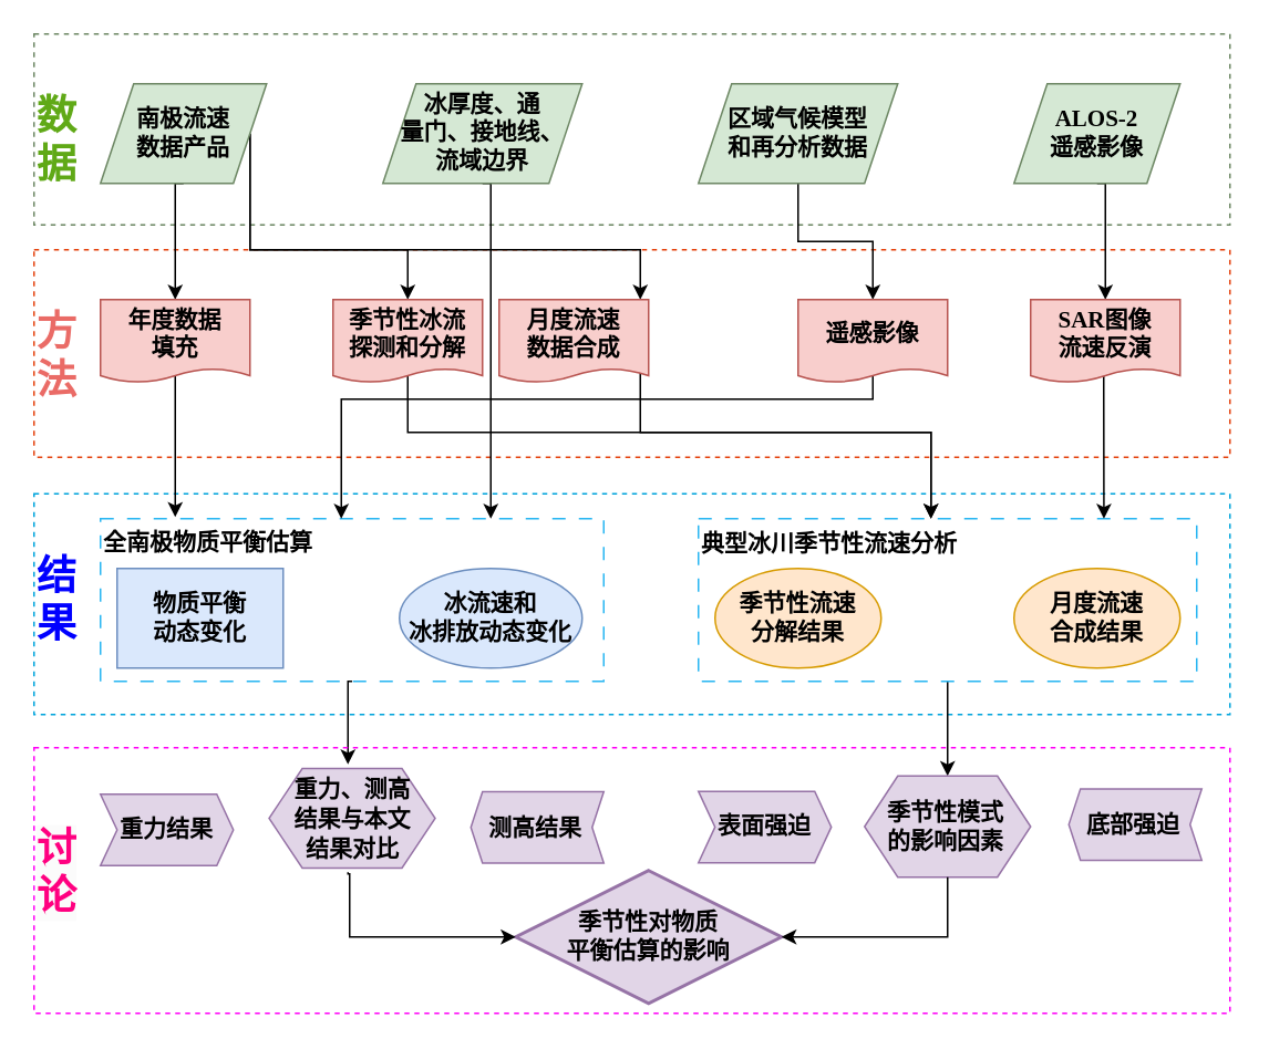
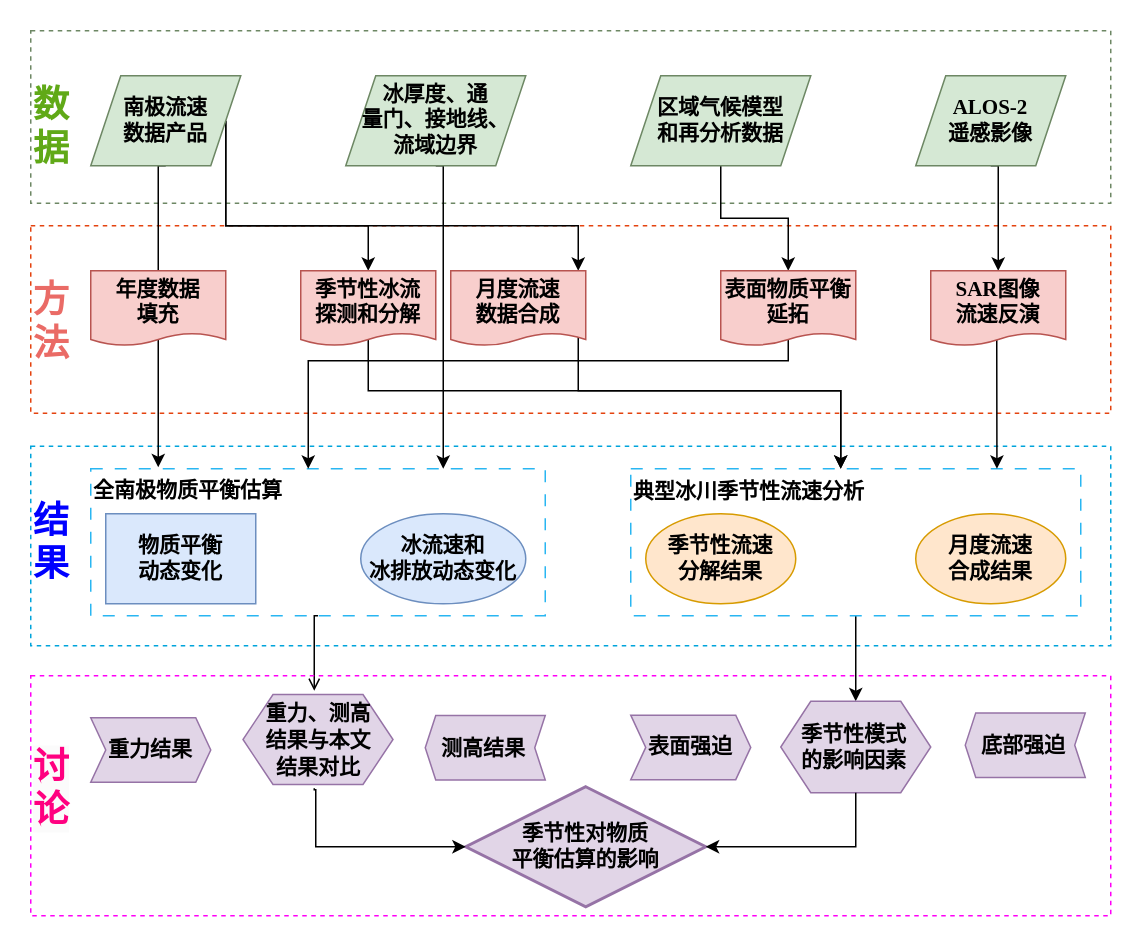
  <mxCell id="0" />
  <mxCell id="1" parent="0" />
  <mxCell id="2" value="&lt;div style=&quot;text-align: center;&quot;&gt;&lt;div style=&quot;border-color: var(--border-color);&quot;&gt;&lt;b style=&quot;border-color: var(--border-color); font-family: &amp;quot;Times New Roman&amp;quot;;&quot;&gt;&lt;font color=&quot;#0000ff&quot; style=&quot;border-color: var(--border-color); font-size: 24px;&quot;&gt;&lt;br style=&quot;border-color: var(--border-color);&quot;&gt;结&lt;/font&gt;&lt;/b&gt;&lt;/div&gt;&lt;div style=&quot;border-color: var(--border-color);&quot;&gt;&lt;font color=&quot;#0000ff&quot; face=&quot;Times New Roman&quot;&gt;&lt;span style=&quot;font-size: 24px;&quot;&gt;&lt;b&gt;果&lt;/b&gt;&lt;/span&gt;&lt;/font&gt;&lt;/div&gt;&lt;div style=&quot;border-color: var(--border-color);&quot;&gt;&lt;font color=&quot;#0000ff&quot;&gt;&lt;br style=&quot;border-color: var(--border-color);&quot;&gt;&lt;/font&gt;&lt;br style=&quot;border-color: var(--border-color);&quot;&gt;&lt;/div&gt;&lt;/div&gt;" style="text;whiteSpace=wrap;html=1;strokeColor=#00a4db;dashed=1;fillColor=default;" vertex="1" parent="1"><mxGeometry x="20" y="297" width="720" height="133" as="geometry" /></mxCell>
  <mxCell id="3" value="&lt;div style=&quot;text-align: center;&quot;&gt;&lt;b style=&quot;border-color: var(--border-color); font-family: &amp;quot;Times New Roman&amp;quot;;&quot;&gt;&lt;font color=&quot;#ea6b66&quot; style=&quot;font-size: 24px;&quot;&gt;&lt;br&gt;方&lt;/font&gt;&lt;/b&gt;&lt;/div&gt;&lt;div style=&quot;text-align: center;&quot;&gt;&lt;b style=&quot;border-color: var(--border-color); font-family: &amp;quot;Times New Roman&amp;quot;;&quot;&gt;&lt;font color=&quot;#ea6b66&quot; style=&quot;font-size: 24px;&quot;&gt;法&lt;/font&gt;&lt;/b&gt;&lt;/div&gt;&lt;div style=&quot;text-align: center;&quot;&gt;&lt;br&gt;&lt;/div&gt;" style="text;whiteSpace=wrap;html=1;strokeColor=#e4430f;dashed=1;" vertex="1" parent="1"><mxGeometry x="20" y="150" width="720" height="125" as="geometry" /></mxCell>
  <mxCell id="4" style="edgeStyle=orthogonalEdgeStyle;rounded=0;orthogonalLoop=1;jettySize=auto;html=1;exitX=0.5;exitY=1;exitDx=0;exitDy=0;entryX=0.5;entryY=0;entryDx=0;entryDy=0;" edge="1" parent="1" source="5" target="41"><mxGeometry relative="1" as="geometry" /></mxCell>
  <mxCell id="5" value="&lt;div style=&quot;text-align: center;&quot;&gt;&lt;b&gt;&lt;font style=&quot;font-size: 14px;&quot;&gt;典型冰川季节性流速分析&lt;/font&gt;&lt;/b&gt;&lt;/div&gt;" style="text;whiteSpace=wrap;html=1;strokeColor=#29b6f2;dashed=1;dashPattern=8 8;" vertex="1" parent="1"><mxGeometry x="420" y="312" width="300" height="98" as="geometry" /></mxCell>
  <mxCell id="6" value="&lt;div style=&quot;&quot;&gt;&lt;div style=&quot;&quot;&gt;&lt;b style=&quot;background-color: initial; border-color: var(--border-color); font-family: &amp;quot;Times New Roman&amp;quot;;&quot;&gt;&lt;font color=&quot;#60a917&quot; style=&quot;font-size: 24px;&quot;&gt;&lt;br&gt;数&lt;/font&gt;&lt;/b&gt;&lt;/div&gt;&lt;b style=&quot;border-color: var(--border-color); font-family: &amp;quot;Times New Roman&amp;quot;;&quot;&gt;&lt;div style=&quot;&quot;&gt;&lt;b style=&quot;background-color: initial; border-color: var(--border-color);&quot;&gt;&lt;font color=&quot;#60a917&quot; style=&quot;font-size: 24px;&quot;&gt;据&lt;/font&gt;&lt;/b&gt;&lt;/div&gt;&lt;/b&gt;&lt;/div&gt;" style="text;whiteSpace=wrap;html=1;strokeColor=#6d8764;dashed=1;align=left;" vertex="1" parent="1"><mxGeometry x="20" y="20" width="720" height="115" as="geometry" /></mxCell>
- <mxCell id="7" style="edgeStyle=orthogonalEdgeStyle;rounded=0;orthogonalLoop=1;jettySize=auto;html=1;exitX=0.5;exitY=1;exitDx=0;exitDy=0;" edge="1" parent="1" source="8" target="37"><mxGeometry relative="1" as="geometry"><Array as="points"><mxPoint x="209" y="410" /></Array></mxGeometry></mxCell>
+ <mxCell id="7" style="edgeStyle=orthogonalEdgeStyle;rounded=0;orthogonalLoop=1;jettySize=auto;html=1;exitX=0.5;exitY=1;exitDx=0;exitDy=0;endArrow=open;" edge="1" parent="1" source="8" target="37"><mxGeometry relative="1" as="geometry"><Array as="points"><mxPoint x="209" y="410" /></Array></mxGeometry></mxCell>
  <mxCell id="8" value="&lt;div style=&quot;text-align: center;&quot;&gt;&lt;b style=&quot;border-color: var(--border-color); font-family: &amp;quot;Times New Roman&amp;quot;; font-size: 14px;&quot;&gt;全南极物质平衡估算&lt;/b&gt;&lt;br&gt;&lt;/div&gt;" style="text;whiteSpace=wrap;html=1;strokeColor=#29b6f2;dashed=1;dashPattern=8 8;" vertex="1" parent="1"><mxGeometry x="60" y="312" width="303" height="98" as="geometry" /></mxCell>
- <mxCell id="9" style="edgeStyle=orthogonalEdgeStyle;rounded=0;orthogonalLoop=1;jettySize=auto;html=1;exitX=0.5;exitY=1;exitDx=0;exitDy=0;entryX=0.5;entryY=0;entryDx=0;entryDy=0;" edge="1" parent="1" source="12" target="22"><mxGeometry relative="1" as="geometry"><Array as="points"><mxPoint x="105" y="110" /></Array></mxGeometry></mxCell>
+ <mxCell id="9" style="edgeStyle=orthogonalEdgeStyle;rounded=0;orthogonalLoop=1;jettySize=auto;html=1;exitX=0.5;exitY=1;exitDx=0;exitDy=0;entryX=0.5;entryY=0;entryDx=0;entryDy=0;endArrow=none;" edge="1" parent="1" source="12" target="22"><mxGeometry relative="1" as="geometry"><Array as="points"><mxPoint x="105" y="110" /></Array></mxGeometry></mxCell>
  <mxCell id="10" style="edgeStyle=orthogonalEdgeStyle;rounded=0;orthogonalLoop=1;jettySize=auto;html=1;exitX=1;exitY=0.5;exitDx=0;exitDy=0;" edge="1" parent="1" source="12" target="20"><mxGeometry relative="1" as="geometry"><Array as="points"><mxPoint x="150" y="150" /><mxPoint x="245" y="150" /></Array></mxGeometry></mxCell>
  <mxCell id="11" style="edgeStyle=orthogonalEdgeStyle;rounded=0;orthogonalLoop=1;jettySize=auto;html=1;exitX=1;exitY=0.5;exitDx=0;exitDy=0;" edge="1" parent="1" source="12" target="26"><mxGeometry relative="1" as="geometry"><Array as="points"><mxPoint x="150" y="150" /><mxPoint x="385" y="150" /></Array></mxGeometry></mxCell>
  <mxCell id="12" value="&lt;font face=&quot;Times New Roman&quot;&gt;&lt;span style=&quot;font-size: 14px;&quot;&gt;&lt;b&gt;南极流速&lt;br&gt;数据产品&lt;/b&gt;&lt;/span&gt;&lt;/font&gt;" style="shape=parallelogram;perimeter=parallelogramPerimeter;whiteSpace=wrap;html=1;fixedSize=1;fillColor=#d5e8d4;strokeColor=#6d8764;" vertex="1" parent="1"><mxGeometry x="60" y="50" width="100" height="60" as="geometry" /></mxCell>
  <mxCell id="13" style="edgeStyle=orthogonalEdgeStyle;rounded=0;orthogonalLoop=1;jettySize=auto;html=1;exitX=0.5;exitY=1;exitDx=0;exitDy=0;entryX=0.5;entryY=0;entryDx=0;entryDy=0;" edge="1" parent="1" source="14" target="28"><mxGeometry relative="1" as="geometry"><Array as="points"><mxPoint x="665" y="110" /></Array></mxGeometry></mxCell>
  <mxCell id="14" value="&lt;font face=&quot;Times New Roman&quot;&gt;&lt;span style=&quot;font-size: 14px;&quot;&gt;&lt;b&gt;ALOS-2&lt;br&gt;遥感影像&lt;/b&gt;&lt;/span&gt;&lt;/font&gt;" style="shape=parallelogram;perimeter=parallelogramPerimeter;whiteSpace=wrap;html=1;fixedSize=1;fillColor=#d5e8d4;strokeColor=#6d8764;" vertex="1" parent="1"><mxGeometry x="610" y="50" width="100" height="60" as="geometry" /></mxCell>
  <mxCell id="15" style="edgeStyle=orthogonalEdgeStyle;rounded=0;orthogonalLoop=1;jettySize=auto;html=1;exitX=0.5;exitY=1;exitDx=0;exitDy=0;" edge="1" parent="1" source="16" target="8"><mxGeometry relative="1" as="geometry"><Array as="points"><mxPoint x="295" y="110" /></Array></mxGeometry></mxCell>
  <mxCell id="16" value="&lt;font face=&quot;Times New Roman&quot;&gt;&lt;span style=&quot;font-size: 14px;&quot;&gt;&lt;b&gt;冰厚度、通&lt;br&gt;量门、接地线、&lt;br&gt;流域边界&lt;/b&gt;&lt;/span&gt;&lt;/font&gt;" style="shape=parallelogram;perimeter=parallelogramPerimeter;whiteSpace=wrap;html=1;fixedSize=1;fillColor=#d5e8d4;strokeColor=#6d8764;" vertex="1" parent="1"><mxGeometry x="230" y="50" width="120" height="60" as="geometry" /></mxCell>
  <mxCell id="17" style="edgeStyle=orthogonalEdgeStyle;rounded=0;orthogonalLoop=1;jettySize=auto;html=1;exitX=0.5;exitY=1;exitDx=0;exitDy=0;entryX=0.5;entryY=0;entryDx=0;entryDy=0;" edge="1" parent="1" source="18" target="24"><mxGeometry relative="1" as="geometry" /></mxCell>
  <mxCell id="18" value="&lt;b style=&quot;border-color: var(--border-color); font-family: &amp;quot;Times New Roman&amp;quot;; font-size: 14px;&quot;&gt;区域气候模型&lt;br&gt;和&lt;/b&gt;&lt;font face=&quot;Times New Roman&quot;&gt;&lt;span style=&quot;font-size: 14px;&quot;&gt;&lt;b&gt;再分析数据&lt;br&gt;&lt;/b&gt;&lt;/span&gt;&lt;/font&gt;" style="shape=parallelogram;perimeter=parallelogramPerimeter;whiteSpace=wrap;html=1;fixedSize=1;fillColor=#d5e8d4;strokeColor=#6d8764;" vertex="1" parent="1"><mxGeometry x="420" y="50" width="120" height="60" as="geometry" /></mxCell>
  <mxCell id="19" style="edgeStyle=orthogonalEdgeStyle;rounded=0;orthogonalLoop=1;jettySize=auto;html=1;exitX=0.5;exitY=0;exitDx=0;exitDy=0;entryX=0.75;entryY=1;entryDx=0;entryDy=0;" edge="1" parent="1" source="20"><mxGeometry relative="1" as="geometry"><mxPoint x="245" y="62" as="sourcePoint" /><mxPoint x="560" y="312" as="targetPoint" /><Array as="points"><mxPoint x="245" y="260" /><mxPoint x="560" y="260" /></Array></mxGeometry></mxCell>
  <mxCell id="20" value="&lt;font face=&quot;Times New Roman&quot; style=&quot;font-size: 14px;&quot;&gt;&lt;b&gt;季节性冰流&lt;br&gt;探测和分解&lt;/b&gt;&lt;/font&gt;" style="shape=document;whiteSpace=wrap;html=1;boundedLbl=1;size=0.167;fillColor=#f8cecc;strokeColor=#b85450;" vertex="1" parent="1"><mxGeometry x="200" y="180" width="90" height="50" as="geometry" /></mxCell>
  <mxCell id="21" style="edgeStyle=orthogonalEdgeStyle;rounded=0;orthogonalLoop=1;jettySize=auto;html=1;exitX=0.5;exitY=0;exitDx=0;exitDy=0;" edge="1" parent="1"><mxGeometry relative="1" as="geometry"><mxPoint x="105" y="191" as="sourcePoint" /><mxPoint x="105" y="311" as="targetPoint" /><Array as="points"><mxPoint x="105" y="281" /><mxPoint x="105" y="281" /></Array></mxGeometry></mxCell>
  <mxCell id="22" value="&lt;font face=&quot;Times New Roman&quot;&gt;&lt;span style=&quot;font-size: 14px;&quot;&gt;&lt;b&gt;年度数据&lt;br&gt;填充&lt;/b&gt;&lt;/span&gt;&lt;/font&gt;" style="shape=document;whiteSpace=wrap;html=1;boundedLbl=1;size=0.167;fillColor=#f8cecc;strokeColor=#b85450;" vertex="1" parent="1"><mxGeometry x="60" y="180" width="90" height="50" as="geometry" /></mxCell>
  <mxCell id="23" style="edgeStyle=orthogonalEdgeStyle;rounded=0;orthogonalLoop=1;jettySize=auto;html=1;exitX=0.5;exitY=0;exitDx=0;exitDy=0;" edge="1" parent="1" source="24" target="8"><mxGeometry relative="1" as="geometry"><Array as="points"><mxPoint x="525" y="240" /><mxPoint x="205" y="240" /></Array></mxGeometry></mxCell>
- <mxCell id="24" value="&lt;font face=&quot;Times New Roman&quot;&gt;&lt;span style=&quot;font-size: 14px;&quot;&gt;&lt;b&gt;遥感影像&lt;/b&gt;&lt;/span&gt;&lt;/font&gt;" style="shape=document;whiteSpace=wrap;html=1;boundedLbl=1;size=0.167;fillColor=#f8cecc;strokeColor=#b85450;" vertex="1" parent="1"><mxGeometry x="480" y="180" width="90" height="50" as="geometry" /></mxCell>
+ <mxCell id="24" value="&lt;font face=&quot;Times New Roman&quot;&gt;&lt;span style=&quot;font-size: 14px;&quot;&gt;&lt;b&gt;表面物质平衡延拓&lt;/b&gt;&lt;/span&gt;&lt;/font&gt;" style="shape=document;whiteSpace=wrap;html=1;boundedLbl=1;size=0.167;fillColor=#f8cecc;strokeColor=#b85450;" vertex="1" parent="1"><mxGeometry x="480" y="180" width="90" height="50" as="geometry" /></mxCell>
  <mxCell id="25" style="edgeStyle=orthogonalEdgeStyle;rounded=0;orthogonalLoop=1;jettySize=auto;html=1;exitX=0.5;exitY=0;exitDx=0;exitDy=0;" edge="1" parent="1" source="26" target="5"><mxGeometry relative="1" as="geometry"><Array as="points"><mxPoint x="385" y="260" /><mxPoint x="560" y="260" /></Array></mxGeometry></mxCell>
  <mxCell id="26" value="&lt;font face=&quot;Times New Roman&quot;&gt;&lt;span style=&quot;font-size: 14px;&quot;&gt;&lt;b&gt;月度流速&lt;br&gt;数据合成&lt;/b&gt;&lt;/span&gt;&lt;/font&gt;" style="shape=document;whiteSpace=wrap;html=1;boundedLbl=1;size=0.167;fillColor=#f8cecc;strokeColor=#b85450;" vertex="1" parent="1"><mxGeometry x="300" y="180" width="90" height="50" as="geometry" /></mxCell>
  <mxCell id="27" style="edgeStyle=orthogonalEdgeStyle;rounded=0;orthogonalLoop=1;jettySize=auto;html=1;exitX=0.5;exitY=0;exitDx=0;exitDy=0;entryX=0.823;entryY=0.091;entryDx=0;entryDy=0;entryPerimeter=0;" edge="1" parent="1"><mxGeometry relative="1" as="geometry"><mxPoint x="664" y="182" as="sourcePoint" /><mxPoint x="664.13" y="312.01" as="targetPoint" /><Array as="points"><mxPoint x="664" y="232" /><mxPoint x="664" y="232" /></Array></mxGeometry></mxCell>
  <mxCell id="28" value="&lt;font face=&quot;Times New Roman&quot;&gt;&lt;span style=&quot;font-size: 14px;&quot;&gt;&lt;b&gt;SAR图像&lt;br&gt;流速反演&lt;br&gt;&lt;/b&gt;&lt;/span&gt;&lt;/font&gt;" style="shape=document;whiteSpace=wrap;html=1;boundedLbl=1;size=0.167;fillColor=#f8cecc;strokeColor=#b85450;" vertex="1" parent="1"><mxGeometry x="620" y="180" width="90" height="50" as="geometry" /></mxCell>
  <mxCell id="29" value="&lt;font face=&quot;Times New Roman&quot; style=&quot;font-size: 14px;&quot;&gt;&lt;b&gt;物质平衡&lt;br&gt;动态变化&lt;/b&gt;&lt;/font&gt;" style="whiteSpace=wrap;html=1;fillColor=#dae8fc;strokeColor=#6c8ebf;rounded=0;" vertex="1" parent="1"><mxGeometry x="70" y="342" width="100" height="60" as="geometry" /></mxCell>
  <mxCell id="30" value="&lt;font face=&quot;Times New Roman&quot;&gt;&lt;span style=&quot;font-size: 14px;&quot;&gt;&lt;b&gt;冰流速和&lt;br&gt;冰排放动态变化&lt;/b&gt;&lt;/span&gt;&lt;/font&gt;" style="ellipse;whiteSpace=wrap;html=1;fillColor=#dae8fc;strokeColor=#6c8ebf;" vertex="1" parent="1"><mxGeometry x="240" y="342" width="110" height="60" as="geometry" /></mxCell>
  <mxCell id="31" value="&lt;font face=&quot;Times New Roman&quot;&gt;&lt;span style=&quot;font-size: 14px;&quot;&gt;&lt;b&gt;季节性流速&lt;br&gt;分解结果&lt;/b&gt;&lt;/span&gt;&lt;/font&gt;" style="ellipse;whiteSpace=wrap;html=1;fillColor=#ffe6cc;strokeColor=#d79b00;" vertex="1" parent="1"><mxGeometry x="430" y="342" width="100" height="60" as="geometry" /></mxCell>
  <mxCell id="32" value="&lt;font face=&quot;Times New Roman&quot;&gt;&lt;span style=&quot;font-size: 14px;&quot;&gt;&lt;b&gt;月度流速&lt;br&gt;合成结果&lt;/b&gt;&lt;/span&gt;&lt;/font&gt;" style="ellipse;whiteSpace=wrap;html=1;fillColor=#ffe6cc;strokeColor=#d79b00;" vertex="1" parent="1"><mxGeometry x="610" y="342" width="100" height="60" as="geometry" /></mxCell>
  <mxCell id="33" value="&lt;div style=&quot;text-align: center;&quot;&gt;&lt;div style=&quot;border-color: var(--border-color);&quot;&gt;&lt;div style=&quot;border-color: var(--border-color);&quot;&gt;&lt;div style=&quot;border-color: var(--border-color);&quot;&gt;&lt;br&gt;&lt;/div&gt;&lt;/div&gt;&lt;/div&gt;&lt;/div&gt;" style="text;whiteSpace=wrap;html=1;strokeColor=#ff00f7;dashed=1;" vertex="1" parent="1"><mxGeometry x="20" y="450" width="720" height="160" as="geometry" /></mxCell>
  <mxCell id="34" value="&lt;font face=&quot;Times New Roman&quot; style=&quot;font-size: 14px;&quot;&gt;&lt;b&gt;重力结果&lt;/b&gt;&lt;/font&gt;" style="shape=step;perimeter=stepPerimeter;whiteSpace=wrap;html=1;fixedSize=1;size=10;fillColor=#e1d5e7;strokeColor=#9673a6;" vertex="1" parent="1"><mxGeometry x="60" y="478" width="80" height="43" as="geometry" /></mxCell>
  <mxCell id="35" value="" style="group" vertex="1" connectable="0" parent="1"><mxGeometry x="161.5" y="460" width="100" height="70" as="geometry" /></mxCell>
  <mxCell id="36" value="" style="verticalLabelPosition=bottom;verticalAlign=top;html=1;shape=hexagon;perimeter=hexagonPerimeter2;arcSize=6;size=0.2;fillColor=#e1d5e7;strokeColor=#9673a6;" vertex="1" parent="35"><mxGeometry y="2.5" width="100" height="60" as="geometry" /></mxCell>
  <mxCell id="37" value="&lt;div style=&quot;text-align: center;&quot;&gt;&lt;span style=&quot;background-color: initial; font-size: 14px;&quot;&gt;&lt;font face=&quot;Times New Roman&quot;&gt;&lt;b&gt;重力、测高结果与本文结果对比&lt;/b&gt;&lt;/font&gt;&lt;/span&gt;&lt;/div&gt;" style="text;whiteSpace=wrap;html=1;" vertex="1" parent="35"><mxGeometry x="9" width="80" height="70" as="geometry" /></mxCell>
  <mxCell id="38" value="" style="shape=step;perimeter=stepPerimeter;whiteSpace=wrap;html=1;fixedSize=1;size=7;rotation=-180;fillColor=#e1d5e7;strokeColor=#9673a6;" vertex="1" parent="1"><mxGeometry x="283" y="476.5" width="80" height="43" as="geometry" /></mxCell>
  <mxCell id="39" value="&lt;b style=&quot;border-color: var(--border-color); color: rgb(0, 0, 0); font-family: &amp;quot;Times New Roman&amp;quot;; font-size: 14px; font-style: normal; font-variant-ligatures: normal; font-variant-caps: normal; letter-spacing: normal; orphans: 2; text-align: center; text-indent: 0px; text-transform: none; widows: 2; word-spacing: 0px; -webkit-text-stroke-width: 0px; text-decoration-thickness: initial; text-decoration-style: initial; text-decoration-color: initial;&quot;&gt;测高结果&lt;/b&gt;" style="text;whiteSpace=wrap;html=1;" vertex="1" parent="1"><mxGeometry x="292" y="484" width="90" height="40" as="geometry" /></mxCell>
  <mxCell id="40" value="" style="group" vertex="1" connectable="0" parent="1"><mxGeometry x="520" y="467" width="100" height="61" as="geometry" /></mxCell>
  <mxCell id="41" value="" style="verticalLabelPosition=bottom;verticalAlign=top;html=1;shape=hexagon;perimeter=hexagonPerimeter2;arcSize=6;size=0.2;fillColor=#e1d5e7;strokeColor=#9673a6;" vertex="1" parent="40"><mxGeometry width="100" height="61" as="geometry" /></mxCell>
  <mxCell id="42" value="&lt;b style=&quot;border-color: var(--border-color); color: rgb(0, 0, 0); font-style: normal; font-variant-ligatures: normal; font-variant-caps: normal; letter-spacing: normal; orphans: 2; text-align: center; text-indent: 0px; text-transform: none; widows: 2; word-spacing: 0px; -webkit-text-stroke-width: 0px; text-decoration-thickness: initial; text-decoration-style: initial; text-decoration-color: initial; font-family: &amp;quot;Times New Roman&amp;quot;; font-size: 14px;&quot;&gt;季节性模式&lt;br&gt;的影响因素&lt;/b&gt;" style="text;whiteSpace=wrap;html=1;" vertex="1" parent="40"><mxGeometry x="12" y="8" width="80" height="40" as="geometry" /></mxCell>
  <mxCell id="43" value="&lt;font face=&quot;Times New Roman&quot; style=&quot;font-size: 14px;&quot;&gt;&lt;b&gt;表面强迫&lt;/b&gt;&lt;/font&gt;" style="shape=step;perimeter=stepPerimeter;whiteSpace=wrap;html=1;fixedSize=1;size=10;fillColor=#e1d5e7;strokeColor=#9673a6;" vertex="1" parent="1"><mxGeometry x="420" y="476.25" width="80" height="43" as="geometry" /></mxCell>
  <mxCell id="44" value="" style="shape=step;perimeter=stepPerimeter;whiteSpace=wrap;html=1;fixedSize=1;size=7;rotation=-180;fillColor=#e1d5e7;strokeColor=#9673a6;" vertex="1" parent="1"><mxGeometry x="643" y="474.75" width="80" height="43" as="geometry" /></mxCell>
  <mxCell id="45" value="&lt;b style=&quot;border-color: var(--border-color); color: rgb(0, 0, 0); font-family: &amp;quot;Times New Roman&amp;quot;; font-size: 14px; font-style: normal; font-variant-ligatures: normal; font-variant-caps: normal; letter-spacing: normal; orphans: 2; text-align: center; text-indent: 0px; text-transform: none; widows: 2; word-spacing: 0px; -webkit-text-stroke-width: 0px; text-decoration-thickness: initial; text-decoration-style: initial; text-decoration-color: initial;&quot;&gt;底部强迫&lt;/b&gt;" style="text;whiteSpace=wrap;html=1;" vertex="1" parent="1"><mxGeometry x="652" y="482" width="90" height="40" as="geometry" /></mxCell>
  <mxCell id="46" value="&lt;font face=&quot;Times New Roman&quot; style=&quot;font-size: 14px;&quot;&gt;&lt;b&gt;季节性对物质&lt;br&gt;平衡估算的影响&lt;/b&gt;&lt;/font&gt;" style="strokeWidth=2;html=1;shape=mxgraph.flowchart.decision;whiteSpace=wrap;fillColor=#e1d5e7;strokeColor=#9673a6;" vertex="1" parent="1"><mxGeometry x="310" y="524" width="160" height="80" as="geometry" /></mxCell>
  <mxCell id="47" value="&lt;div style=&quot;border-color: var(--border-color); color: rgb(0, 0, 0); font-family: Helvetica; font-size: 12px; font-style: normal; font-variant-ligatures: normal; font-variant-caps: normal; font-weight: 400; letter-spacing: normal; orphans: 2; text-align: center; text-indent: 0px; text-transform: none; widows: 2; word-spacing: 0px; -webkit-text-stroke-width: 0px; background-color: rgb(251, 251, 251); text-decoration-thickness: initial; text-decoration-style: initial; text-decoration-color: initial;&quot;&gt;&lt;b style=&quot;border-color: var(--border-color); font-family: &amp;quot;Times New Roman&amp;quot;;&quot;&gt;&lt;font color=&quot;#ff0080&quot; style=&quot;border-color: var(--border-color); font-size: 24px;&quot;&gt;&lt;b style=&quot;border-color: var(--border-color); background-color: initial; color: rgb(0, 0, 0); font-size: 12px;&quot;&gt;&lt;font color=&quot;#ff0080&quot; style=&quot;border-color: var(--border-color); font-size: 24px;&quot;&gt;讨&lt;/font&gt;&lt;/b&gt;&lt;br style=&quot;border-color: var(--border-color);&quot;&gt;&lt;/font&gt;&lt;/b&gt;&lt;/div&gt;&lt;div style=&quot;border-color: var(--border-color); color: rgb(0, 0, 0); font-family: Helvetica; font-size: 12px; font-style: normal; font-variant-ligatures: normal; font-variant-caps: normal; font-weight: 400; letter-spacing: normal; orphans: 2; text-align: center; text-indent: 0px; text-transform: none; widows: 2; word-spacing: 0px; -webkit-text-stroke-width: 0px; background-color: rgb(251, 251, 251); text-decoration-thickness: initial; text-decoration-style: initial; text-decoration-color: initial;&quot;&gt;&lt;b style=&quot;border-color: var(--border-color); font-family: &amp;quot;Times New Roman&amp;quot;;&quot;&gt;&lt;font color=&quot;#ff0080&quot; style=&quot;border-color: var(--border-color); font-size: 24px;&quot;&gt;论&lt;/font&gt;&lt;/b&gt;&lt;/div&gt;" style="text;whiteSpace=wrap;html=1;" vertex="1" parent="1"><mxGeometry x="20" y="490" width="60" height="80" as="geometry" /></mxCell>
  <mxCell id="48" style="edgeStyle=orthogonalEdgeStyle;rounded=0;orthogonalLoop=1;jettySize=auto;html=1;exitX=0.5;exitY=1;exitDx=0;exitDy=0;entryX=0;entryY=0.5;entryDx=0;entryDy=0;entryPerimeter=0;" edge="1" parent="1" target="46"><mxGeometry relative="1" as="geometry"><mxPoint x="209" y="525" as="sourcePoint" /><mxPoint x="310" y="556" as="targetPoint" /><Array as="points"><mxPoint x="209" y="526" /><mxPoint x="210" y="526" /><mxPoint x="210" y="564" /></Array></mxGeometry></mxCell>
  <mxCell id="49" style="edgeStyle=orthogonalEdgeStyle;rounded=0;orthogonalLoop=1;jettySize=auto;html=1;exitX=0.5;exitY=1;exitDx=0;exitDy=0;entryX=1;entryY=0.5;entryDx=0;entryDy=0;entryPerimeter=0;" edge="1" parent="1" source="41" target="46"><mxGeometry relative="1" as="geometry" /></mxCell>
